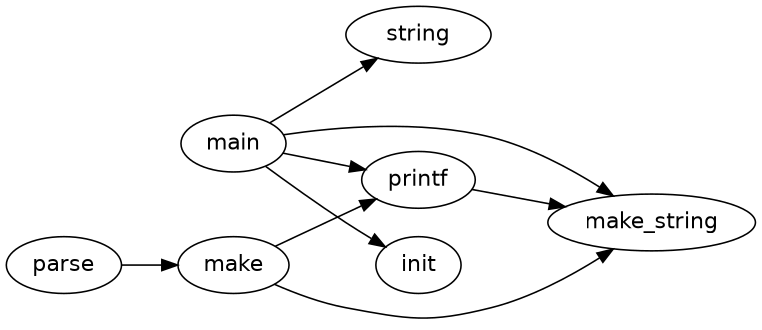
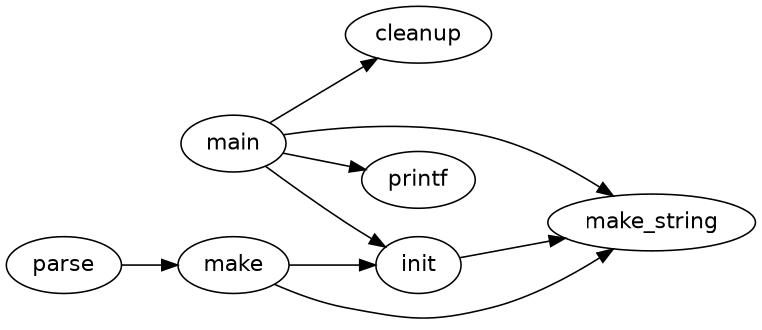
  digraph {
    fontname=helvetica
    rankdir=LR
    node [fontname=helvetica]
    edge [fontname=helvetica]
    main
    init
-   cleanup [label=string]
+   cleanup
    printf
    make_string
    n6 [label=make]
    parse
    main -> init
    main -> cleanup
    main -> printf
    main -> make_string
-   printf -> make_string
-   n6 -> printf
+   init -> make_string
+   n6 -> init
    n6 -> make_string
    parse -> n6
  }
